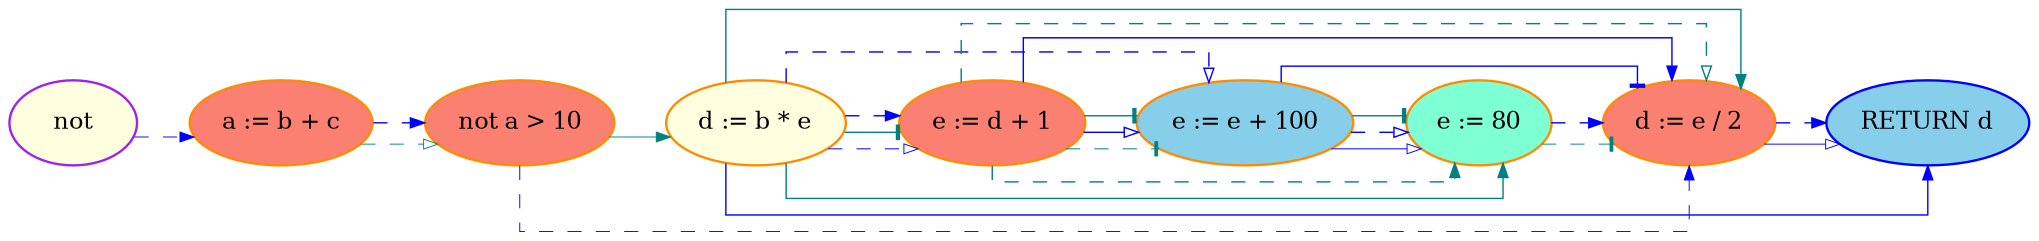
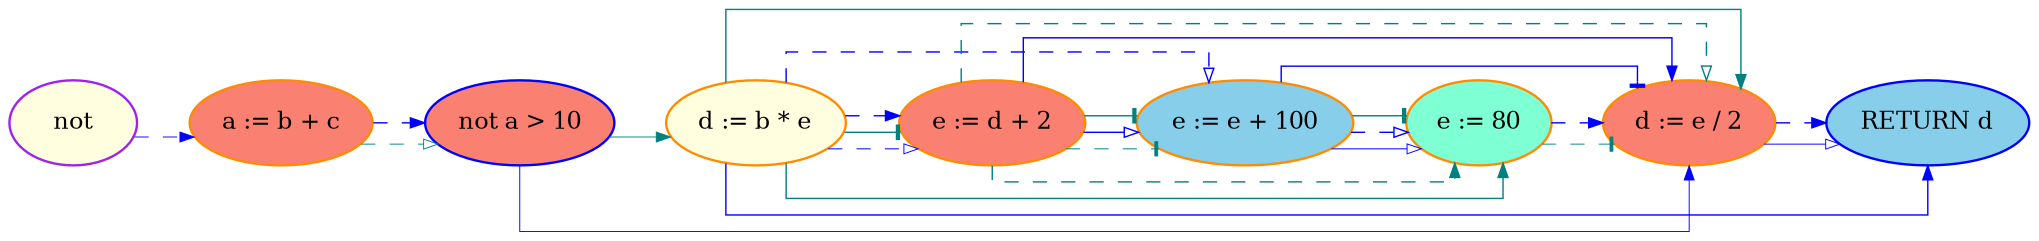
  digraph {
    nodesep=0.3
    splines=ortho
    node [color=darkorange fillcolor=salmon fontsize=10 style=filled]
    edge [arrowsize=0.6 penwidth=0.6 style=dashed arrowhead=normal color=blue]
    n1 [color=purple fillcolor=lightyellow label=not]
    n2 [label="a := b + c"]
-   n3 [label="not a > 10"]
+   n3 [color=blue label="not a > 10"]
    n4 [fillcolor=lightyellow label="d := b * e"]
-   n5 [label="e := d + 1"]
+   n5 [label="e := d + 2"]
    n6 [fillcolor=skyblue label="e := e + 100"]
    n7 [fillcolor=aquamarine label="e := 80"]
    n8 [label="d := e / 2"]
    n9 [color=blue fillcolor=skyblue label="RETURN d"]
    subgraph sub_1 {
      rank=same
      n1
      n2
      n3
      n4
      n5
      n6
      n7
      n8
      n9
    }
    n1 -> n2 [style=invis arrowhead="" color=""]
    n1 -> n2 [penwidth=0.4]
    n2 -> n3 [style=invis arrowhead="" color=""]
    n2 -> n3
    n2 -> n3 [arrowhead=onormal color=teal penwidth=0.4]
    n3 -> n4 [style=invis arrowhead="" color=""]
    n3 -> n4 [color=teal penwidth=0.4 style=solid]
-   n3 -> n8 [penwidth=0.4]
+   n3 -> n8 [penwidth=0.4 style=solid]
    n4 -> n5 [style=invis arrowhead="" color=""]
    n4 -> n5
    n4 -> n5 [arrowhead=tee color=teal style=solid]
    n4 -> n5 [arrowhead=onormal penwidth=0.4]
    n4 -> n6 [arrowhead=onormal]
    n4 -> n7 [color=teal style=solid]
    n4 -> n8 [color=teal style=solid]
    n4 -> n9 [style=solid]
    n5 -> n6 [style=invis arrowhead="" color=""]
    n5 -> n6 [arrowhead=tee color=teal style=solid]
    n5 -> n6 [arrowhead=onormal style=solid]
    n5 -> n6 [arrowhead=tee color=teal penwidth=0.4]
    n5 -> n7 [color=teal]
    n5 -> n8 [arrowhead=onormal color=teal]
    n5 -> n8 [style=solid]
    n6 -> n7 [style=invis arrowhead="" color=""]
    n6 -> n7 [arrowhead=tee color=teal style=solid]
    n6 -> n7 [arrowhead=onormal]
    n6 -> n7 [arrowhead=onormal penwidth=0.4 style=solid]
    n6 -> n8 [arrowhead=tee style=solid]
    n7 -> n8 [style=invis arrowhead="" color=""]
    n7 -> n8
    n7 -> n8 [arrowhead=tee color=teal penwidth=0.4]
    n8 -> n9 [style=invis arrowhead="" color=""]
    n8 -> n9
    n8 -> n9 [arrowhead=onormal penwidth=0.4 style=solid]
  }
